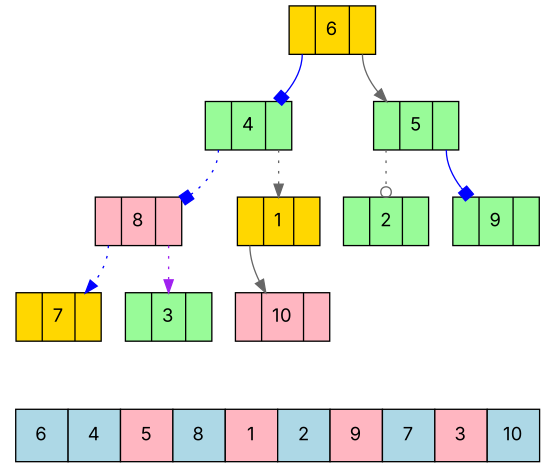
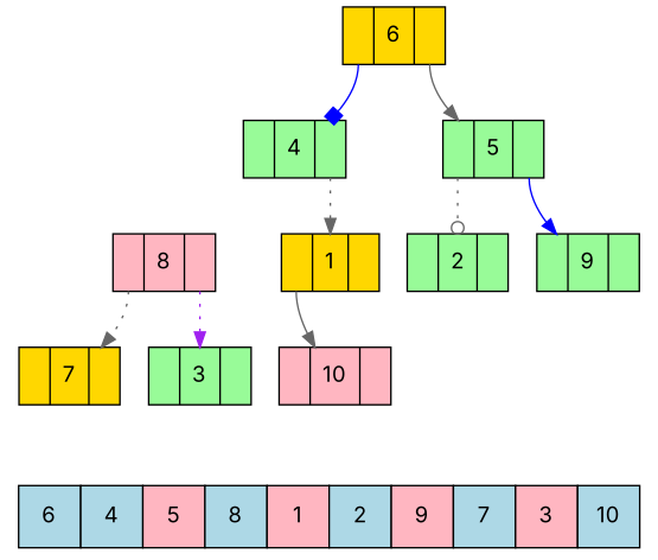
  digraph {
    fontname=Inter
    label=<<table border="0" cellspacing="0">         <tr>         <td port="arr0" width="40" height="40" bgcolor="lightblue" border="1">6</td>         <td port="arr1" width="40" height="40" bgcolor="lightblue" border="1">4</td>         <td port="arr2" width="40" height="40" bgcolor="lightpink" border="1">5</td>         <td port="arr3" width="40" height="40" bgcolor="lightblue" border="1">8</td>         <td port="arr4" width="40" height="40" bgcolor="lightpink" border="1">1</td>         <td port="arr5" width="40" height="40" bgcolor="lightblue" border="1">2</td>         <td port="arr6" width="40" height="40" bgcolor="lightpink" border="1">9</td>         <td port="arr7" width="40" height="40" bgcolor="lightblue" border="1">7</td>         <td port="arr8" width="40" height="40" bgcolor="lightpink" border="1">3</td>         <td port="arr9" width="40" height="40" bgcolor="lightblue" border="1">10</td>         </tr>         </table>>
    shape=none
    node [fillcolor=palegreen fontname=Inter shape=record style=filled]
    edge [arrowhead=normal color=blue fontname=Inter style=dotted tailport=l]
    n1 [fillcolor=gold label="<l> | <v> 6 | <r>"]
    n2 [label="<l> | <v> 4 | <r>"]
    n3 [label="<l> | <v> 5 | <r>"]
    n4 [fillcolor=lightpink label="<l> | <v> 8 | <r>"]
    n5 [fillcolor=gold label="<l> | <v> 1 | <r>"]
    n6 [label="<l> | <v> 2 | <r>"]
    n7 [label="<l> | <v> 9 | <r>"]
    n8 [fillcolor=gold label="<l> | <v> 7 | <r>"]
    n9 [label="<l> | <v> 3 | <r>"]
    n10 [fillcolor=lightpink label="<l> | <v> 10 | <r>"]
    n1 -> n2 [arrowhead=box style=solid]
    n1 -> n3 [color=gray40 style=solid tailport=r]
-   n2 -> n4 [arrowhead=box]
    n2 -> n5 [color=gray40 tailport=r]
    n3 -> n6 [arrowhead=odot color=gray40]
-   n3 -> n7 [arrowhead=box style=solid tailport=r]
-   n4 -> n8
+   n3 -> n7 [style=solid tailport=r]
+   n4 -> n8 [color=gray40]
    n4 -> n9 [color=purple tailport=r]
    n5 -> n10 [color=gray40 style=solid]
  }
